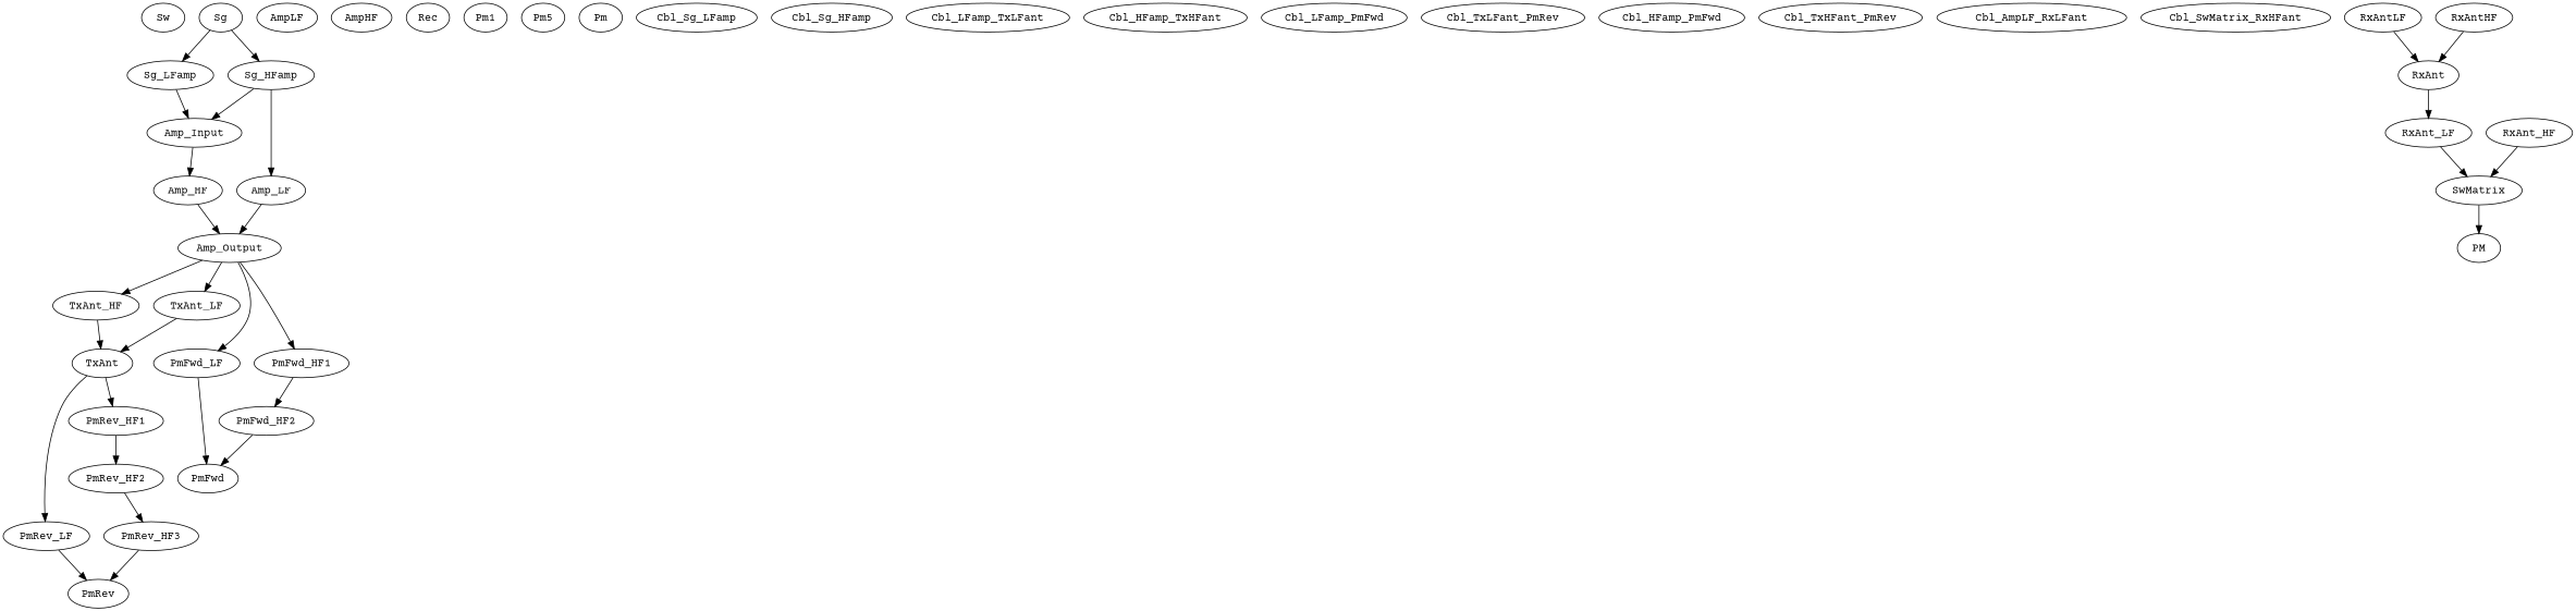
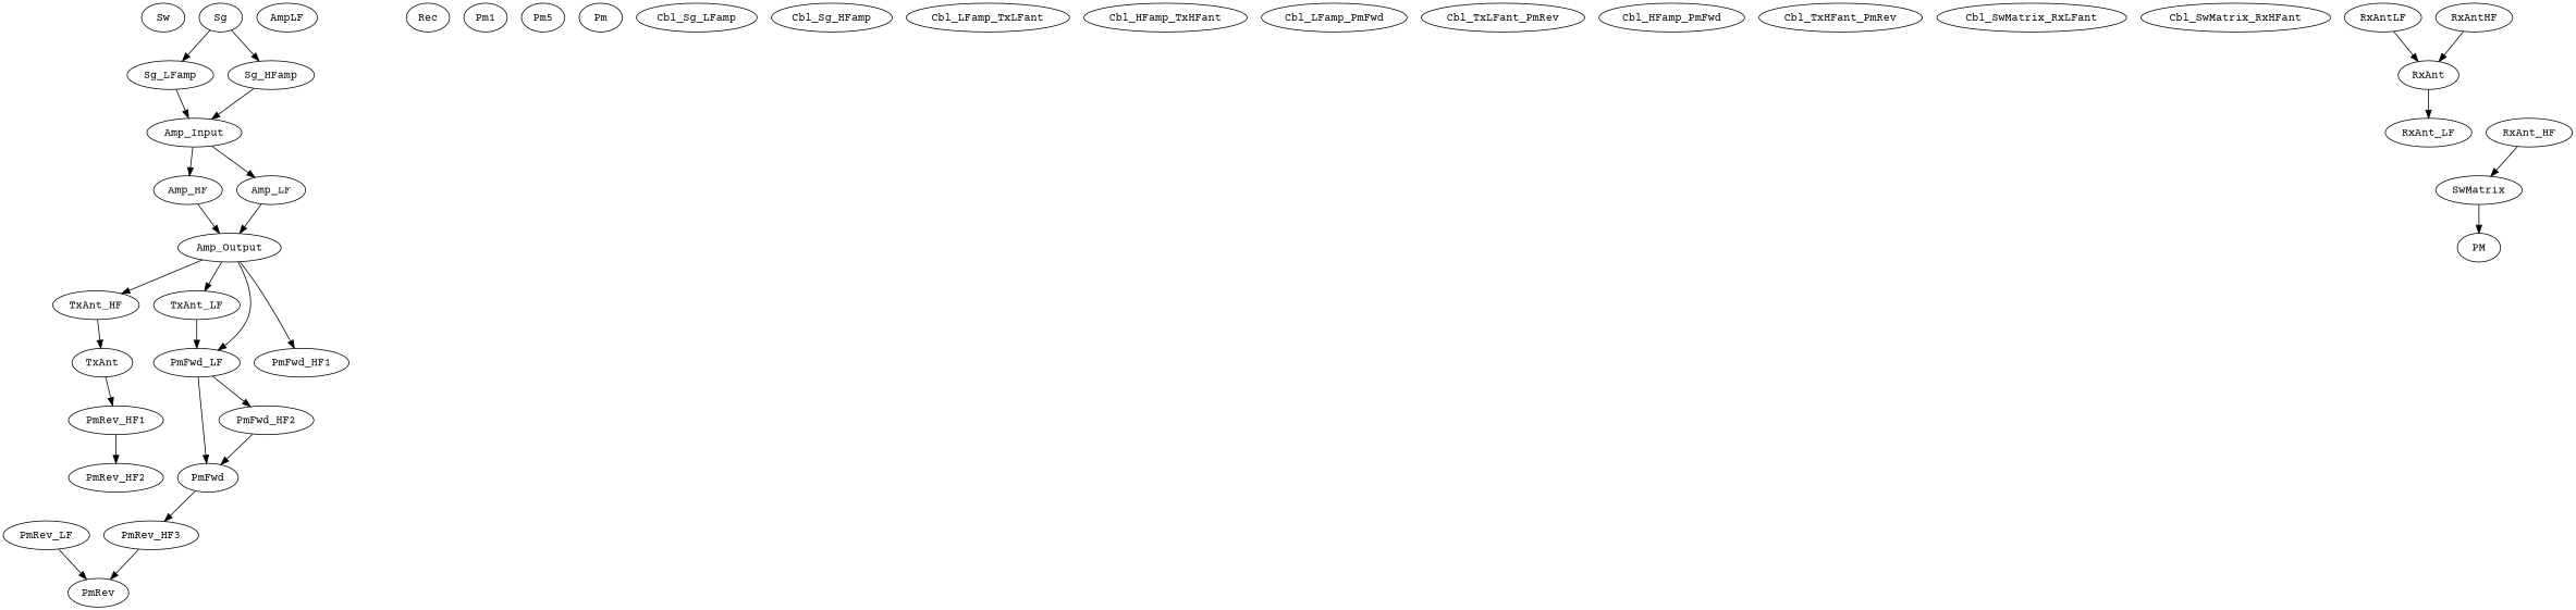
  digraph {
    fontname="Courier Prime"
    node [fontname="Courier Prime"]
    edge [fontname="Courier Prime"]
    Sw [ini="ini\\.ini"]
    Sg [ini="ini\\.ini"]
    Sg_LFamp
    Sg_HFamp
    Amp_Input
    AmpLF [condition="8e7<=f<=1e9" ini="ini\\.ini"]
-   AmpHF [condition="1e9<f<=18e9" ini="ini\\.ini"]
    Rec [ini="ini\\.ini"]
    Pm1 [ch=1 ini="ini\\.ini"]
    n10 [ch=2 ini="ini\\.ini" label=Pm5]
    Pm [ch=1 ini="ini\\.ini"]
    Cbl_Sg_LFamp [condition="f<=18e9" ini="MVKini\\04-sg-LFamp.ini"]
    Cbl_Sg_HFamp [condition="f<=18e9" ini="MVKini\\05-sg-HFamp.ini"]
    Cbl_LFamp_TxLFant [condition="8e7<=f<=1e9" ini="MVKini\\06-LFamp-LFcoup-LFant.ini"]
    Cbl_HFamp_TxHFant [condition="1e9<f<=18e9" ini="MVKini\\08-HFamp-HFant.ini"]
    Cbl_LFamp_PmFwd [condition="8e7<=f<=1e9" ini="MVKini\\10-LFamp-LFcoup-PMAfwd.ini"]
    Cbl_TxLFant_PmRev [condition="8e7<=f<=1e9" ini="MVKini\\13-LFant-LFcoup-PMBrev.dat.ini"]
    Cbl_HFamp_PmFwd [condition="1e9<f<=18e9" ini="MVKini\\14-HFampfwd-PMAfwd.ini"]
    Cbl_TxHFant_PmRev [condition="1e9<f<=18e9" ini="ini\\.ini"]
-   Cbl_SwMatrix_RxLFant [condition="f<=18e9" ini="ini\\.ini" label=Cbl_AmpLF_RxLFant]
+   Cbl_SwMatrix_RxLFant [condition="f<=18e9" ini="ini\\.ini"]
    Cbl_SwMatrix_RxHFant [condition="f<=18e9" ini="ini\\.ini"]
    Amp_LF
    Amp_HF
    Amp_Output
    TxAnt_LF
    TxAnt_HF
    PmFwd_LF
    PmFwd_HF1
    TxAnt
    PmFwd
    PmFwd_HF2
    PmRev_LF
    PmRev_HF1
    PmRev
    PmRev_HF2
    PmRev_HF3
    RxAntLF
    RxAnt
    RxAnt_LF
    SwMatrix
    RxAnt_HF
    RxAntHF
    PM
    Sg -> Sg_LFamp [condition="f<=1e9"]
    Sg -> Sg_HFamp [condition="1e9<f<=18e9"]
    Sg_LFamp -> Amp_Input [dev=Cbl_Sg_LFamp what=S21]
    Sg_HFamp -> Amp_Input [dev=Cbl_Sg_HFamp what=S21]
-   Sg_HFamp -> Amp_LF [condition="f<=1e9"]
+   Amp_Input -> Amp_LF [condition="f<=1e9"]
    Amp_Input -> Amp_HF [condition="1e9<f<=18e9"]
    Amp_LF -> Amp_Output [dev=AmpLF what=S21]
    Amp_HF -> Amp_Output [dev=AmpHF what=S21]
    Amp_Output -> TxAnt_LF [condition="f<=1e9"]
    Amp_Output -> TxAnt_HF [condition="1e9<f<=18e9"]
    Amp_Output -> PmFwd_LF [condition="f<=1e9"]
    Amp_Output -> PmFwd_HF1 [condition="1e9<f<=18e9"]
-   TxAnt_LF -> TxAnt [dev=Cbl_LFamp_TxLFant what=S21]
+   TxAnt_LF -> PmFwd_LF [dev=Cbl_LFamp_TxLFant what=S21]
    TxAnt_HF -> TxAnt [dev=Cbl_HFamp_TxHFant what=S21]
    PmFwd_LF -> PmFwd [dev=Cbl_LFamp_PmFwd what=S21]
-   PmFwd_HF1 -> PmFwd_HF2 [dev=Cbl_HFamp_PmFwd what=S21]
-   TxAnt -> PmRev_LF [condition="f<=1e9"]
+   PmFwd_LF -> PmFwd_HF2 [dev=Cbl_HFamp_PmFwd what=S21]
    TxAnt -> PmRev_HF1 [condition="1e9<f<=18e9"]
    PmFwd_HF2 -> PmFwd [dev=Cbl_HFamp_PmFwd what=S21]
    PmRev_LF -> PmRev
    PmRev_HF1 -> PmRev_HF2
-   PmRev_HF2 -> PmRev_HF3
+   PmFwd -> PmRev_HF3
    PmRev_HF3 -> PmRev [dev=Cbl_TxHFant_PmRev what=S21]
    RxAntLF -> RxAnt [condition="2e8<=f<=1e9"]
    RxAnt -> RxAnt_LF [condition="f<=1e9"]
-   RxAnt_LF -> SwMatrix [dev=Cbl_SwMatrix_RxLFant what=S21]
    SwMatrix -> PM [condition="f<=18e9"]
    RxAnt_HF -> SwMatrix [dev=Cbl_SwMatrix_RxHFant what=S21]
    RxAntHF -> RxAnt [condition="1e9<f<=18e9"]
  }
